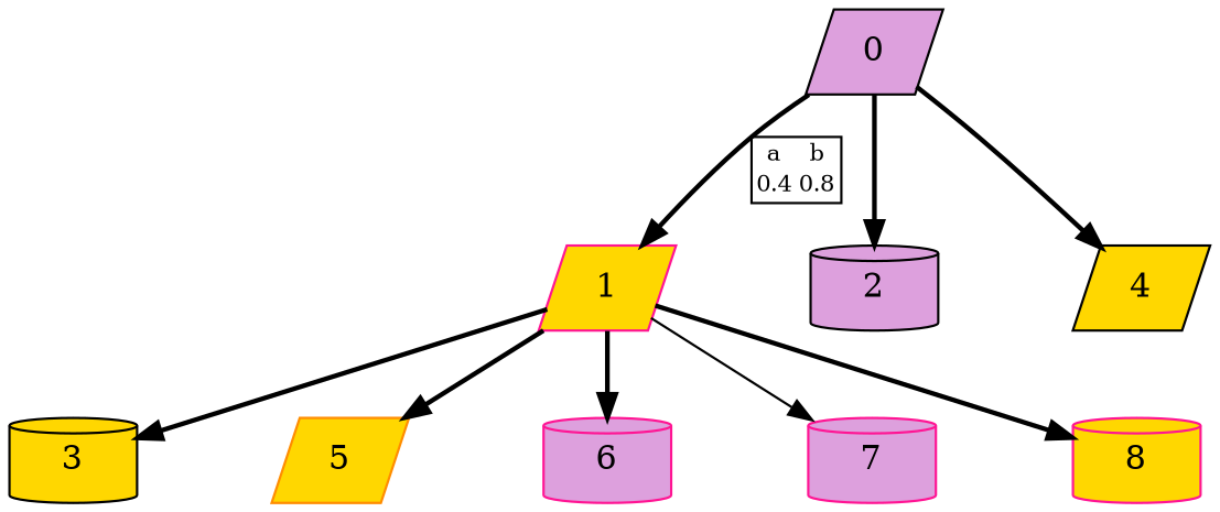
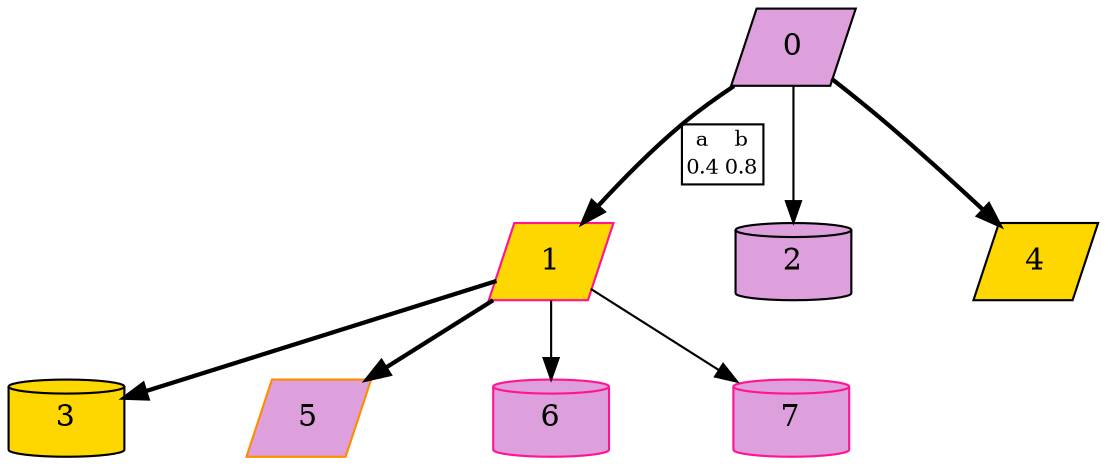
  digraph {
    fontname="DejaVu Serif"
    nodesep=0.8
    node [color=black fillcolor=gold fontname="DejaVu Serif" shape=cylinder style=filled]
    edge [fontname="DejaVu Serif" style=bold]
    0 [fillcolor=plum shape=parallelogram]
    1 [color=deeppink shape=parallelogram]
    2 [fillcolor=plum]
    4 [shape=parallelogram]
    3
-   5 [color=darkorange shape=parallelogram]
+   5 [color=darkorange fillcolor=plum shape=parallelogram]
    6 [color=deeppink fillcolor=plum]
    7 [color=deeppink fillcolor=plum]
-   8 [color=deeppink]
    0 -> 1 [label=<<FONT POINT-SIZE="10"><TABLE CELLBORDER="0" CELLPADDING="1" CELLSPACING="0"><TR ><TD >a</TD><TD >b</TD></TR><TR ><TD >0.4</TD><TD>0.8</TD></TR></TABLE></FONT>>]
-   0 -> 2
+   0 -> 2 [style=solid]
    0 -> 4
    1 -> 3
    1 -> 5
-   1 -> 6
+   1 -> 6 [style=solid]
    1 -> 7 [style=solid]
-   1 -> 8
  }
